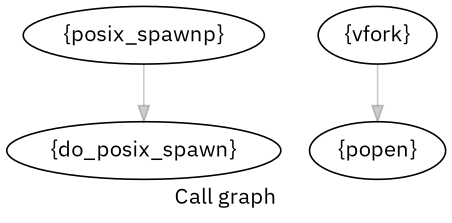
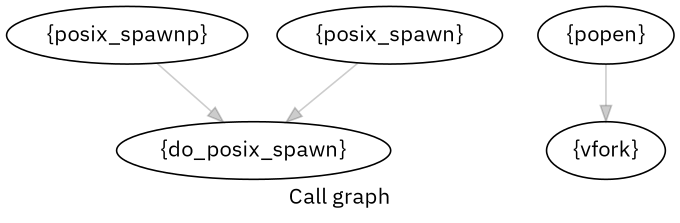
  digraph {
    fontname="IBM Plex Sans"
    label="Call graph"
    node [fontname="IBM Plex Sans"]
    edge [color="#00000033" fontname="IBM Plex Sans"]
    n1 [label="{do_posix_spawn}"]
    n2 [label="{vfork}"]
    n3 [label="{posix_spawnp}"]
    n4 [label="{popen}"]
+   n5 [label="{posix_spawn}"]
    n3 -> n1
-   n2 -> n4
+   n4 -> n2
+   n5 -> n1
  }
